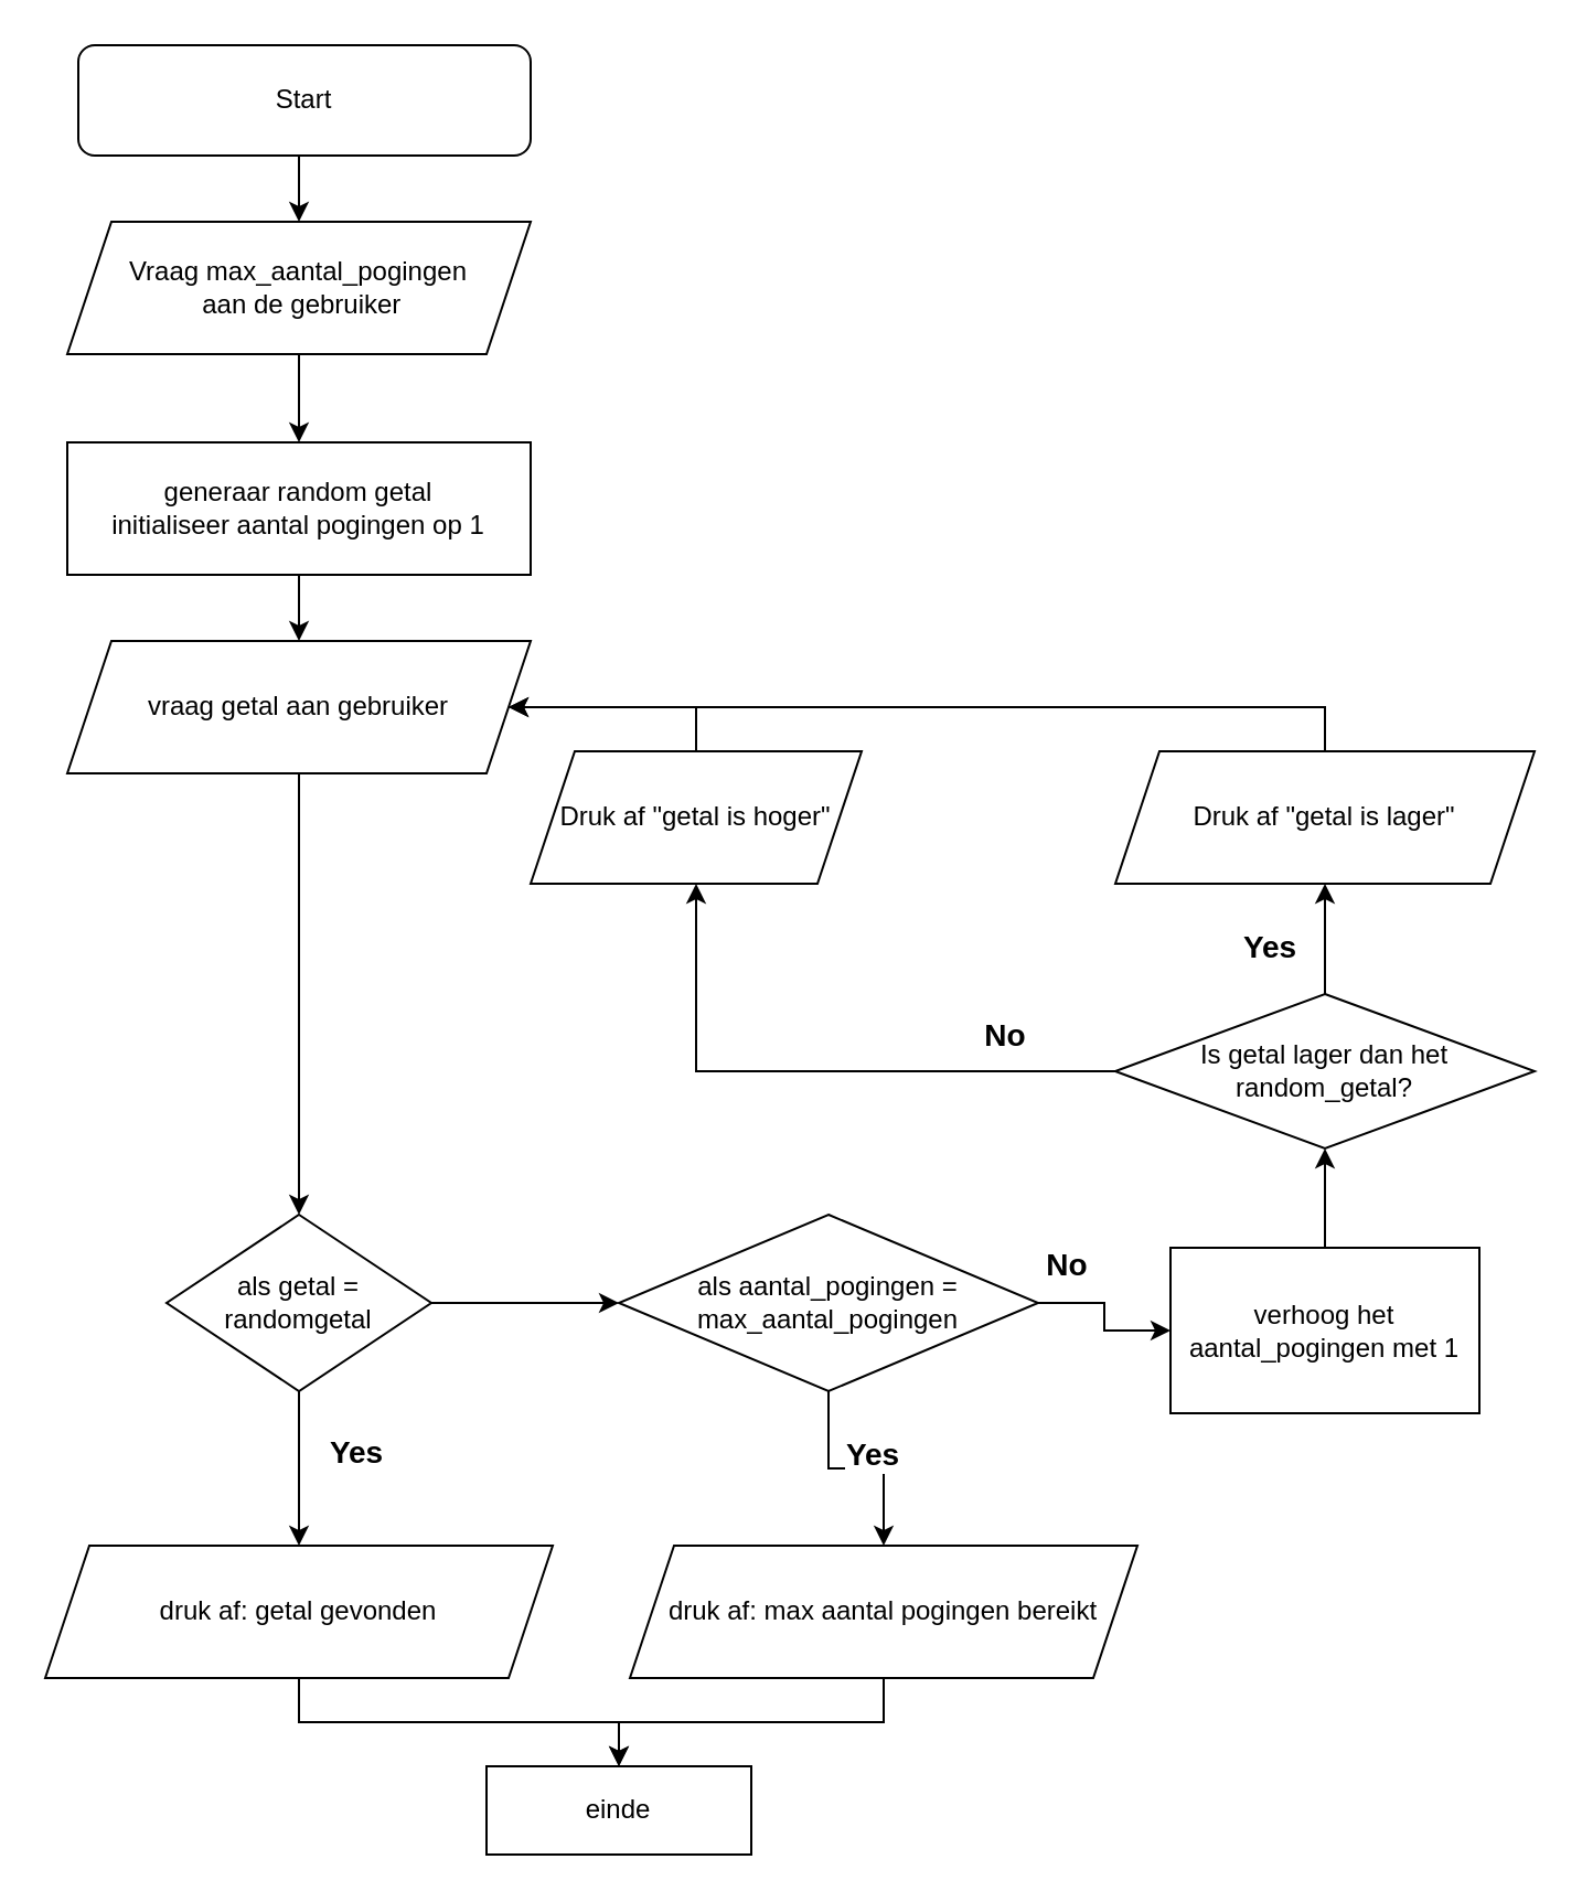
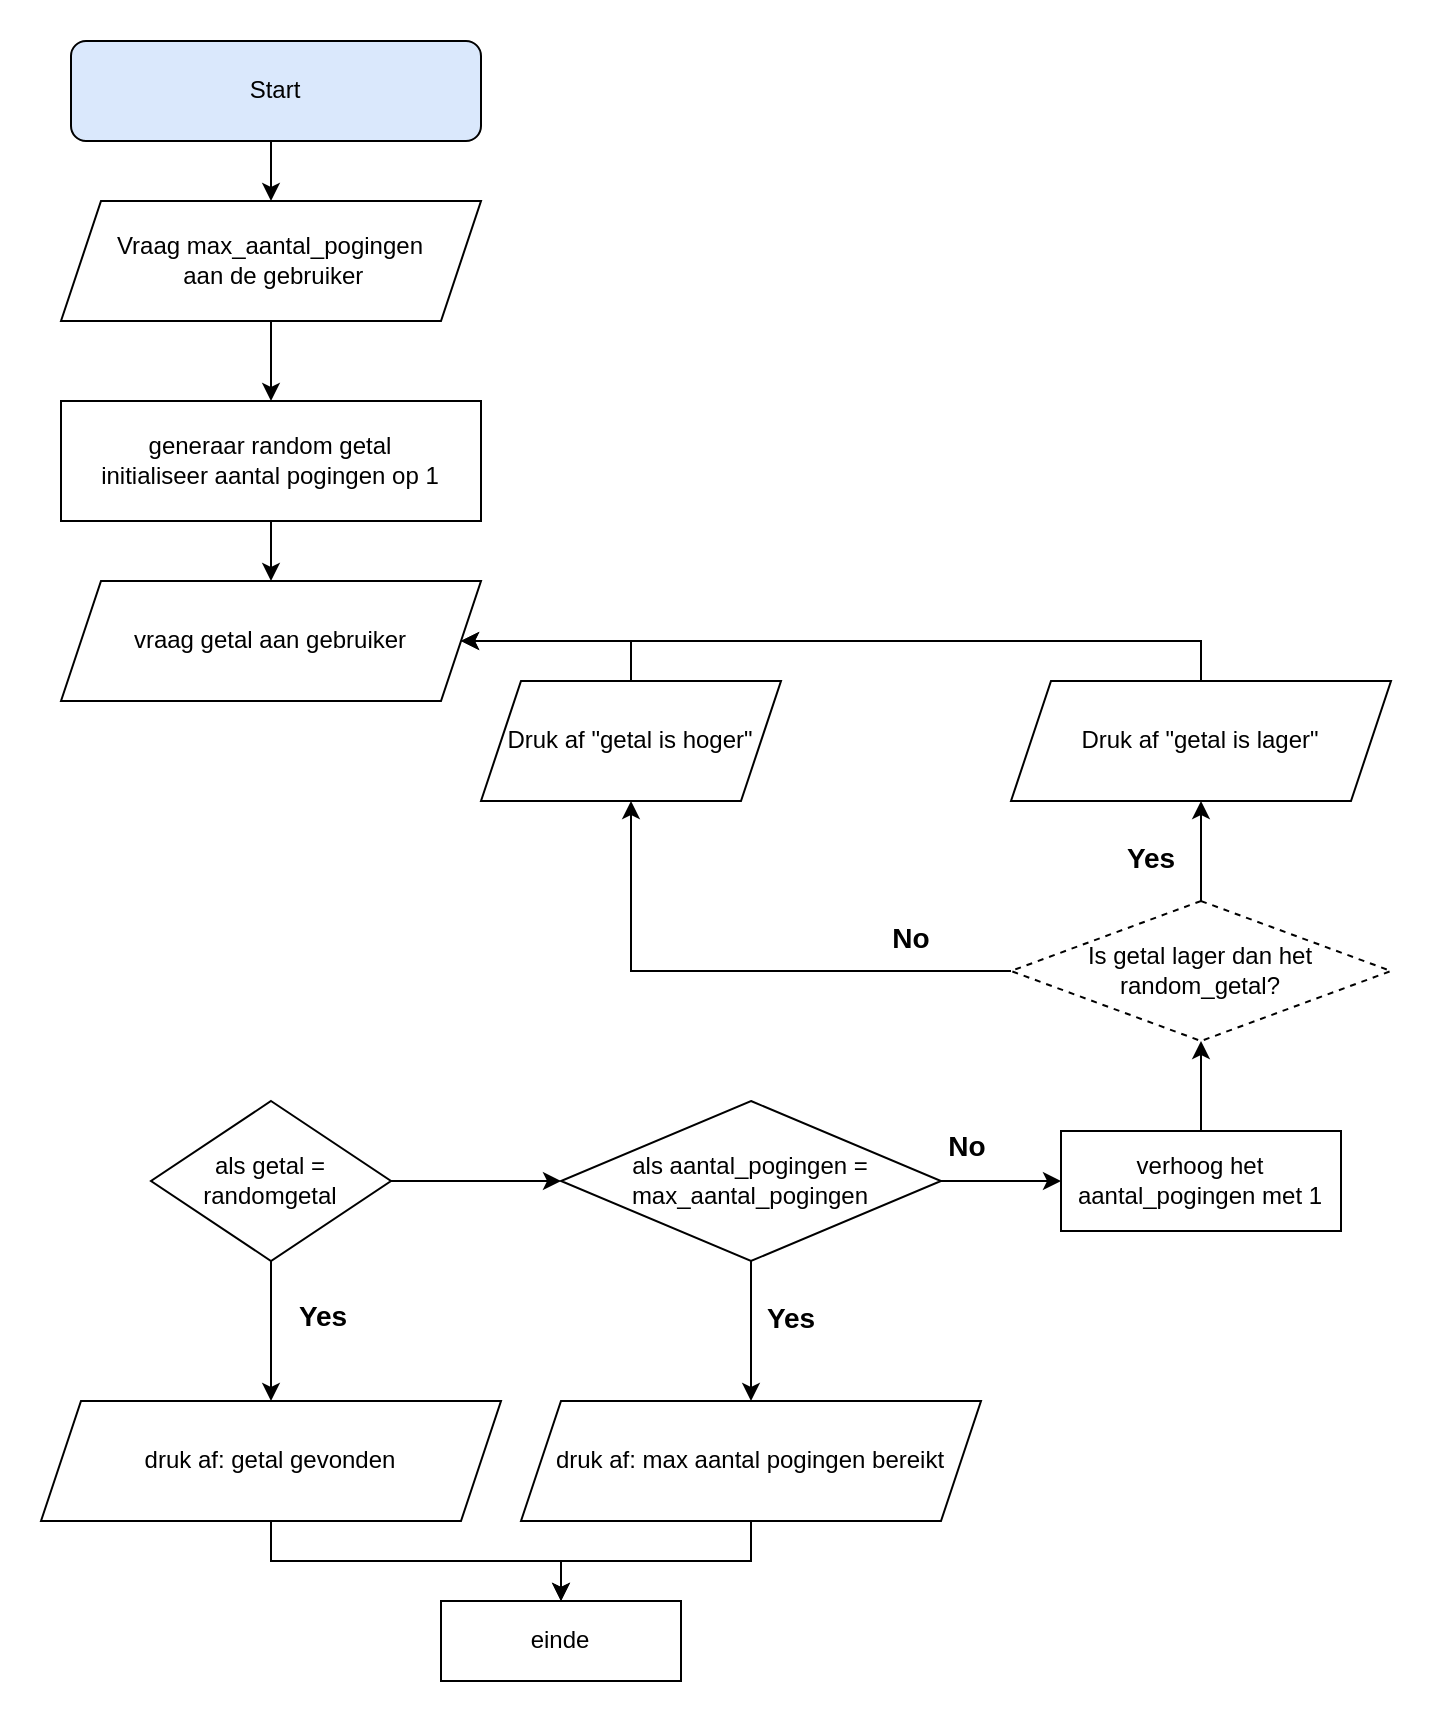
  <mxCell id="0" />
  <mxCell id="1" parent="0" />
  <mxCell id="2" style="edgeStyle=orthogonalEdgeStyle;rounded=0;orthogonalLoop=1;jettySize=auto;html=1;exitX=0.5;exitY=1;exitDx=0;exitDy=0;entryX=0.5;entryY=0;entryDx=0;entryDy=0;" edge="1" parent="1" source="3" target="7"><mxGeometry relative="1" as="geometry" /></mxCell>
- <mxCell id="3" value="Start" style="rounded=1;whiteSpace=wrap;html=1;" vertex="1" parent="1"><mxGeometry x="35" y="20" width="205" height="50" as="geometry" /></mxCell>
+ <mxCell id="3" value="Start" style="rounded=1;whiteSpace=wrap;html=1;fillColor=#dae8fc;" vertex="1" parent="1"><mxGeometry x="35" y="20" width="205" height="50" as="geometry" /></mxCell>
  <mxCell id="4" style="edgeStyle=orthogonalEdgeStyle;rounded=0;orthogonalLoop=1;jettySize=auto;html=1;exitX=0.5;exitY=1;exitDx=0;exitDy=0;entryX=0.5;entryY=0;entryDx=0;entryDy=0;" edge="1" parent="1" source="5" target="16"><mxGeometry relative="1" as="geometry" /></mxCell>
  <mxCell id="5" value="generaar random getal&lt;div&gt;initialiseer aantal pogingen op 1&lt;/div&gt;" style="rounded=0;whiteSpace=wrap;html=1;" vertex="1" parent="1"><mxGeometry x="30" y="200" width="210" height="60" as="geometry" /></mxCell>
  <mxCell id="6" style="edgeStyle=orthogonalEdgeStyle;rounded=0;orthogonalLoop=1;jettySize=auto;html=1;exitX=0.5;exitY=1;exitDx=0;exitDy=0;entryX=0.5;entryY=0;entryDx=0;entryDy=0;" edge="1" parent="1" source="7" target="5"><mxGeometry relative="1" as="geometry" /></mxCell>
  <mxCell id="7" value="Vraag max_aantal_pogingen&lt;div&gt;&amp;nbsp;aan de gebruiker&lt;/div&gt;" style="shape=parallelogram;perimeter=parallelogramPerimeter;whiteSpace=wrap;html=1;fixedSize=1;" vertex="1" parent="1"><mxGeometry x="30" y="100" width="210" height="60" as="geometry" /></mxCell>
  <mxCell id="8" value="" style="edgeStyle=orthogonalEdgeStyle;rounded=0;orthogonalLoop=1;jettySize=auto;html=1;" edge="1" parent="1" source="11" target="13"><mxGeometry relative="1" as="geometry" /></mxCell>
  <mxCell id="9" value="Yes" style="edgeLabel;html=1;align=center;verticalAlign=middle;resizable=0;points=[];fontStyle=1;fontSize=14;" vertex="1" connectable="0" parent="8"><mxGeometry x="-0.22" y="1" relative="1" as="geometry"><mxPoint x="24" as="offset" /></mxGeometry></mxCell>
  <mxCell id="10" style="edgeStyle=orthogonalEdgeStyle;rounded=0;orthogonalLoop=1;jettySize=auto;html=1;exitX=1;exitY=0.5;exitDx=0;exitDy=0;entryX=0;entryY=0.5;entryDx=0;entryDy=0;" edge="1" parent="1" source="11" target="26"><mxGeometry relative="1" as="geometry" /></mxCell>
  <mxCell id="11" value="als getal = randomgetal" style="rhombus;whiteSpace=wrap;html=1;" vertex="1" parent="1"><mxGeometry x="75" y="550" width="120" height="80" as="geometry" /></mxCell>
  <mxCell id="12" value="" style="edgeStyle=orthogonalEdgeStyle;rounded=0;orthogonalLoop=1;jettySize=auto;html=1;" edge="1" parent="1" source="13" target="14"><mxGeometry relative="1" as="geometry" /></mxCell>
  <mxCell id="13" value="druk af: getal gevonden" style="shape=parallelogram;perimeter=parallelogramPerimeter;whiteSpace=wrap;html=1;fixedSize=1;" vertex="1" parent="1"><mxGeometry x="20" y="700" width="230" height="60" as="geometry" /></mxCell>
  <mxCell id="14" value="einde" style="whiteSpace=wrap;html=1;rounded=0;" vertex="1" parent="1"><mxGeometry x="220" y="800" width="120" height="40" as="geometry" /></mxCell>
- <mxCell id="15" style="edgeStyle=orthogonalEdgeStyle;rounded=0;orthogonalLoop=1;jettySize=auto;html=1;entryX=0.5;entryY=0;entryDx=0;entryDy=0;" edge="1" parent="1" source="16" target="11"><mxGeometry relative="1" as="geometry" /></mxCell>
  <mxCell id="16" value="vraag getal aan gebruiker" style="shape=parallelogram;perimeter=parallelogramPerimeter;whiteSpace=wrap;html=1;fixedSize=1;" vertex="1" parent="1"><mxGeometry x="30" y="290" width="210" height="60" as="geometry" /></mxCell>
  <mxCell id="17" style="edgeStyle=orthogonalEdgeStyle;rounded=0;orthogonalLoop=1;jettySize=auto;html=1;exitX=0;exitY=0.5;exitDx=0;exitDy=0;entryX=0.5;entryY=1;entryDx=0;entryDy=0;" edge="1" parent="1" source="19" target="23"><mxGeometry relative="1" as="geometry" /></mxCell>
  <mxCell id="18" style="edgeStyle=orthogonalEdgeStyle;rounded=0;orthogonalLoop=1;jettySize=auto;html=1;exitX=0.5;exitY=0;exitDx=0;exitDy=0;entryX=0.5;entryY=1;entryDx=0;entryDy=0;" edge="1" parent="1" source="19" target="21"><mxGeometry relative="1" as="geometry"><Array as="points"><mxPoint x="600" y="440" /><mxPoint x="600" y="440" /></Array></mxGeometry></mxCell>
- <mxCell id="19" value="Is getal lager dan het random_getal?" style="rhombus;whiteSpace=wrap;html=1;" vertex="1" parent="1"><mxGeometry x="505" y="450" width="190" height="70" as="geometry" /></mxCell>
+ <mxCell id="19" value="Is getal lager dan het random_getal?" style="rhombus;whiteSpace=wrap;html=1;dashed=1;" vertex="1" parent="1"><mxGeometry x="505" y="450" width="190" height="70" as="geometry" /></mxCell>
  <mxCell id="20" style="edgeStyle=orthogonalEdgeStyle;rounded=0;orthogonalLoop=1;jettySize=auto;html=1;exitX=0.5;exitY=0;exitDx=0;exitDy=0;entryX=1;entryY=0.5;entryDx=0;entryDy=0;" edge="1" parent="1" source="21" target="16"><mxGeometry relative="1" as="geometry" /></mxCell>
  <mxCell id="21" value="Druk af &quot;getal is lager&quot;" style="shape=parallelogram;perimeter=parallelogramPerimeter;whiteSpace=wrap;html=1;fixedSize=1;" vertex="1" parent="1"><mxGeometry x="505" y="340" width="190" height="60" as="geometry" /></mxCell>
  <mxCell id="22" style="edgeStyle=orthogonalEdgeStyle;rounded=0;orthogonalLoop=1;jettySize=auto;html=1;exitX=0.5;exitY=0;exitDx=0;exitDy=0;entryX=1;entryY=0.5;entryDx=0;entryDy=0;" edge="1" parent="1" source="23" target="16"><mxGeometry relative="1" as="geometry"><Array as="points"><mxPoint x="315" y="320" /></Array></mxGeometry></mxCell>
  <mxCell id="23" value="Druk af &quot;getal is hoger&quot;" style="shape=parallelogram;perimeter=parallelogramPerimeter;whiteSpace=wrap;html=1;fixedSize=1;" vertex="1" parent="1"><mxGeometry x="240" y="340" width="150" height="60" as="geometry" /></mxCell>
  <mxCell id="24" style="edgeStyle=orthogonalEdgeStyle;rounded=0;orthogonalLoop=1;jettySize=auto;html=1;exitX=0.5;exitY=1;exitDx=0;exitDy=0;entryX=0.5;entryY=0;entryDx=0;entryDy=0;" edge="1" parent="1" source="26" target="28"><mxGeometry relative="1" as="geometry" /></mxCell>
  <mxCell id="25" style="edgeStyle=orthogonalEdgeStyle;rounded=0;orthogonalLoop=1;jettySize=auto;html=1;exitX=1;exitY=0.5;exitDx=0;exitDy=0;entryX=0;entryY=0.5;entryDx=0;entryDy=0;" edge="1" parent="1" source="26" target="34"><mxGeometry relative="1" as="geometry" /></mxCell>
  <mxCell id="26" value="als aantal_pogingen = max_aantal_pogingen" style="rhombus;whiteSpace=wrap;html=1;" vertex="1" parent="1"><mxGeometry x="280" y="550" width="190" height="80" as="geometry" /></mxCell>
  <mxCell id="27" style="edgeStyle=orthogonalEdgeStyle;rounded=0;orthogonalLoop=1;jettySize=auto;html=1;exitX=0.5;exitY=1;exitDx=0;exitDy=0;entryX=0.5;entryY=0;entryDx=0;entryDy=0;" edge="1" parent="1" source="28" target="14"><mxGeometry relative="1" as="geometry" /></mxCell>
- <mxCell id="28" value="druk af: max aantal pogingen bereikt" style="shape=parallelogram;perimeter=parallelogramPerimeter;whiteSpace=wrap;html=1;fixedSize=1;" vertex="1" parent="1"><mxGeometry x="285" y="700" width="230" height="60" as="geometry" /></mxCell>
+ <mxCell id="28" value="druk af: max aantal pogingen bereikt" style="shape=parallelogram;perimeter=parallelogramPerimeter;whiteSpace=wrap;html=1;fixedSize=1;" vertex="1" parent="1"><mxGeometry x="260" y="700" width="230" height="60" as="geometry" /></mxCell>
  <mxCell id="29" value="Yes" style="edgeLabel;html=1;align=center;verticalAlign=middle;resizable=0;points=[];fontStyle=1;fontSize=14;" vertex="1" connectable="0" parent="1"><mxGeometry x="390" y="660" as="geometry"><mxPoint x="4" y="-2" as="offset" /></mxGeometry></mxCell>
  <mxCell id="30" value="Yes" style="edgeLabel;html=1;align=center;verticalAlign=middle;resizable=0;points=[];fontStyle=1;fontSize=14;" vertex="1" connectable="0" parent="1"><mxGeometry x="570" y="430" as="geometry"><mxPoint x="4" y="-2" as="offset" /></mxGeometry></mxCell>
  <mxCell id="31" value="No" style="edgeLabel;html=1;align=center;verticalAlign=middle;resizable=0;points=[];fontStyle=1;fontSize=14;" vertex="1" connectable="0" parent="1"><mxGeometry x="480" y="580" as="geometry"><mxPoint x="2" y="-8" as="offset" /></mxGeometry></mxCell>
  <mxCell id="32" value="No" style="edgeLabel;html=1;align=center;verticalAlign=middle;resizable=0;points=[];fontStyle=1;fontSize=14;" vertex="1" connectable="0" parent="1"><mxGeometry x="360" y="600" as="geometry"><mxPoint x="94" y="-132" as="offset" /></mxGeometry></mxCell>
  <mxCell id="33" style="edgeStyle=orthogonalEdgeStyle;rounded=0;orthogonalLoop=1;jettySize=auto;html=1;exitX=0.5;exitY=0;exitDx=0;exitDy=0;entryX=0.5;entryY=1;entryDx=0;entryDy=0;" edge="1" parent="1" source="34" target="19"><mxGeometry relative="1" as="geometry" /></mxCell>
- <mxCell id="34" value="verhoog het aantal_pogingen met 1" style="rounded=0;whiteSpace=wrap;html=1;" vertex="1" parent="1"><mxGeometry x="530" y="565" width="140" height="75" as="geometry" /></mxCell>
+ <mxCell id="34" value="verhoog het aantal_pogingen met 1" style="rounded=0;whiteSpace=wrap;html=1;" vertex="1" parent="1"><mxGeometry x="530" y="565" width="140" height="50" as="geometry" /></mxCell>
